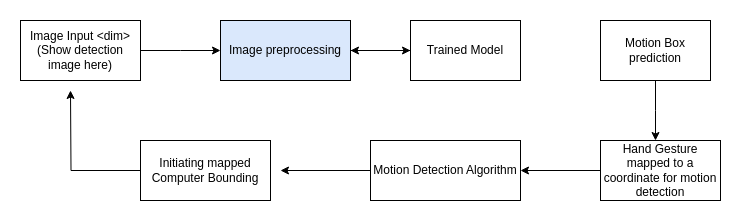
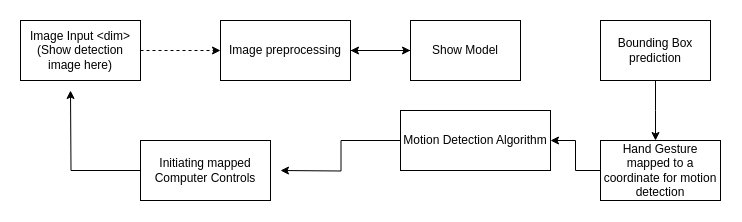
  <mxCell id="0" />
  <mxCell id="1" parent="0" />
- <mxCell id="2" value="" style="edgeStyle=orthogonalEdgeStyle;rounded=0;orthogonalLoop=1;jettySize=auto;html=1;" edge="1" parent="1" source="3" target="5"><mxGeometry relative="1" as="geometry"><Array as="points"><mxPoint x="180" y="50" /><mxPoint x="180" y="50" /></Array></mxGeometry></mxCell>
+ <mxCell id="2" value="" style="edgeStyle=orthogonalEdgeStyle;rounded=0;orthogonalLoop=1;jettySize=auto;html=1;dashed=1;" edge="1" parent="1" source="3" target="5"><mxGeometry relative="1" as="geometry"><Array as="points"><mxPoint x="180" y="50" /><mxPoint x="180" y="50" /></Array></mxGeometry></mxCell>
  <mxCell id="3" value="&lt;div&gt;Image Input &amp;lt;dim&amp;gt;&lt;/div&gt;&lt;div&gt;(Show detection image here)&lt;br&gt;&lt;/div&gt;" style="rounded=0;whiteSpace=wrap;html=1;" vertex="1" parent="1"><mxGeometry x="20" y="20" width="120" height="60" as="geometry" /></mxCell>
  <mxCell id="4" style="edgeStyle=orthogonalEdgeStyle;rounded=0;orthogonalLoop=1;jettySize=auto;html=1;" edge="1" parent="1" source="5"><mxGeometry relative="1" as="geometry"><mxPoint x="410" y="50" as="targetPoint" /></mxGeometry></mxCell>
- <mxCell id="5" value="Image preprocessing" style="rounded=0;whiteSpace=wrap;html=1;fillColor=#dae8fc;" vertex="1" parent="1"><mxGeometry x="220" y="20" width="130" height="60" as="geometry" /></mxCell>
+ <mxCell id="5" value="Image preprocessing" style="rounded=0;whiteSpace=wrap;html=1;" vertex="1" parent="1"><mxGeometry x="220" y="20" width="130" height="60" as="geometry" /></mxCell>
  <mxCell id="6" value="" style="edgeStyle=orthogonalEdgeStyle;rounded=0;orthogonalLoop=1;jettySize=auto;html=1;" edge="1" parent="1" source="7" target="5"><mxGeometry relative="1" as="geometry" /></mxCell>
- <mxCell id="7" value="Trained Model" style="rounded=0;whiteSpace=wrap;html=1;" vertex="1" parent="1"><mxGeometry x="410" y="20" width="110" height="60" as="geometry" /></mxCell>
+ <mxCell id="7" value="Show Model" style="rounded=0;whiteSpace=wrap;html=1;" vertex="1" parent="1"><mxGeometry x="410" y="20" width="110" height="60" as="geometry" /></mxCell>
  <mxCell id="8" style="edgeStyle=orthogonalEdgeStyle;rounded=0;orthogonalLoop=1;jettySize=auto;html=1;" edge="1" parent="1" source="9"><mxGeometry relative="1" as="geometry"><mxPoint x="655" y="140" as="targetPoint" /></mxGeometry></mxCell>
- <mxCell id="9" value="Motion Box prediction" style="rounded=0;whiteSpace=wrap;html=1;" vertex="1" parent="1"><mxGeometry x="600" y="20" width="110" height="60" as="geometry" /></mxCell>
+ <mxCell id="9" value="Bounding Box prediction" style="rounded=0;whiteSpace=wrap;html=1;" vertex="1" parent="1"><mxGeometry x="600" y="20" width="110" height="60" as="geometry" /></mxCell>
  <mxCell id="10" style="edgeStyle=orthogonalEdgeStyle;rounded=0;orthogonalLoop=1;jettySize=auto;html=1;" edge="1" parent="1" source="11" target="13"><mxGeometry relative="1" as="geometry"><mxPoint x="530" y="170" as="targetPoint" /></mxGeometry></mxCell>
  <mxCell id="11" value="Hand Gesture mapped to a coordinate for motion detection" style="rounded=0;whiteSpace=wrap;html=1;" vertex="1" parent="1"><mxGeometry x="600" y="140" width="120" height="60" as="geometry" /></mxCell>
  <mxCell id="12" style="edgeStyle=orthogonalEdgeStyle;rounded=0;orthogonalLoop=1;jettySize=auto;html=1;" edge="1" parent="1" source="13"><mxGeometry relative="1" as="geometry"><mxPoint x="280" y="170" as="targetPoint" /></mxGeometry></mxCell>
- <mxCell id="13" value="Motion Detection Algorithm" style="rounded=0;whiteSpace=wrap;html=1;" vertex="1" parent="1"><mxGeometry x="370" y="140" width="150" height="60" as="geometry" /></mxCell>
+ <mxCell id="13" value="Motion Detection Algorithm" style="rounded=0;whiteSpace=wrap;html=1;" vertex="1" parent="1"><mxGeometry x="400" y="110" width="150" height="60" as="geometry" /></mxCell>
  <mxCell id="14" style="edgeStyle=orthogonalEdgeStyle;rounded=0;orthogonalLoop=1;jettySize=auto;html=1;" edge="1" parent="1" source="15"><mxGeometry relative="1" as="geometry"><mxPoint x="70" y="90" as="targetPoint" /></mxGeometry></mxCell>
- <mxCell id="15" value="Initiating mapped Computer Bounding" style="rounded=0;whiteSpace=wrap;html=1;" vertex="1" parent="1"><mxGeometry x="140" y="140" width="130" height="60" as="geometry" /></mxCell>
+ <mxCell id="15" value="Initiating mapped Computer Controls" style="rounded=0;whiteSpace=wrap;html=1;" vertex="1" parent="1"><mxGeometry x="140" y="140" width="130" height="60" as="geometry" /></mxCell>
